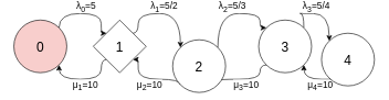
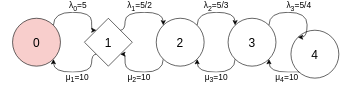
  <mxCell id="0" />
  <mxCell id="1" parent="0" />
  <mxCell id="2" value="λ&lt;sub&gt;0&lt;/sub&gt;=5" style="edgeStyle=orthogonalEdgeStyle;rounded=0;orthogonalLoop=1;jettySize=auto;html=1;exitX=1;exitY=0;exitDx=0;exitDy=0;entryX=0;entryY=0;entryDx=0;entryDy=0;curved=1;fontSize=14;" parent="1" source="3" target="14" edge="1"><mxGeometry y="10" relative="1" as="geometry"><Array as="points"><mxPoint x="88" y="20" /><mxPoint x="152" y="20" /></Array><mxPoint as="offset" /></mxGeometry></mxCell>
  <mxCell id="3" value="&lt;font style=&quot;font-size: 20px&quot;&gt;0&lt;/font&gt;" style="ellipse;whiteSpace=wrap;html=1;aspect=fixed;fillColor=#f8cecc;" parent="1" vertex="1"><mxGeometry x="20" y="30" width="80" height="80" as="geometry" /></mxCell>
  <mxCell id="4" value="μ&lt;sub&gt;4&lt;/sub&gt;=10" style="edgeStyle=orthogonalEdgeStyle;rounded=0;orthogonalLoop=1;jettySize=auto;html=1;exitX=0;exitY=1;exitDx=0;exitDy=0;entryX=1;entryY=1;entryDx=0;entryDy=0;curved=1;fontSize=14;" parent="1" source="5" target="8" edge="1"><mxGeometry y="10" relative="1" as="geometry"><Array as="points"><mxPoint x="512" y="120" /><mxPoint x="448" y="120" /></Array><mxPoint as="offset" /></mxGeometry></mxCell>
  <mxCell id="5" value="&lt;font style=&quot;font-size: 20px&quot;&gt;4&lt;/font&gt;" style="ellipse;whiteSpace=wrap;html=1;aspect=fixed;" parent="1" vertex="1"><mxGeometry x="485" y="50" width="80" height="80" as="geometry" /></mxCell>
  <mxCell id="6" value="λ&lt;sub&gt;3&lt;/sub&gt;=5/4" style="edgeStyle=orthogonalEdgeStyle;rounded=0;orthogonalLoop=1;jettySize=auto;html=1;exitX=1;exitY=0;exitDx=0;exitDy=0;entryX=0;entryY=0;entryDx=0;entryDy=0;curved=1;fontSize=14;" parent="1" source="8" target="5" edge="1"><mxGeometry y="10" relative="1" as="geometry"><Array as="points"><mxPoint x="448" y="20" /><mxPoint x="512" y="20" /></Array><mxPoint as="offset" /></mxGeometry></mxCell>
  <mxCell id="7" value="μ&lt;sub&gt;3&lt;/sub&gt;=10" style="edgeStyle=orthogonalEdgeStyle;rounded=0;orthogonalLoop=1;jettySize=auto;html=1;exitX=0;exitY=1;exitDx=0;exitDy=0;entryX=1;entryY=1;entryDx=0;entryDy=0;curved=1;fontSize=14;" parent="1" source="8" target="11" edge="1"><mxGeometry y="10" relative="1" as="geometry"><Array as="points"><mxPoint x="392" y="120" /><mxPoint x="328" y="120" /></Array><mxPoint as="offset" /></mxGeometry></mxCell>
- <mxCell id="8" value="&lt;font style=&quot;font-size: 20px&quot;&gt;3&lt;/font&gt;" style="ellipse;whiteSpace=wrap;html=1;aspect=fixed;" parent="1" vertex="1"><mxGeometry x="390" y="30" width="80" height="80" as="geometry" /></mxCell>
+ <mxCell id="8" value="&lt;font style=&quot;font-size: 20px&quot;&gt;3&lt;/font&gt;" style="ellipse;whiteSpace=wrap;html=1;aspect=fixed;" parent="1" vertex="1"><mxGeometry x="380" y="30" width="80" height="80" as="geometry" /></mxCell>
  <mxCell id="9" value="λ&lt;sub&gt;2&lt;/sub&gt;=5/3" style="edgeStyle=orthogonalEdgeStyle;rounded=0;orthogonalLoop=1;jettySize=auto;html=1;exitX=1;exitY=0;exitDx=0;exitDy=0;entryX=0;entryY=0;entryDx=0;entryDy=0;curved=1;fontSize=14;" parent="1" source="11" target="8" edge="1"><mxGeometry y="10" relative="1" as="geometry"><Array as="points"><mxPoint x="328" y="20" /><mxPoint x="392" y="20" /></Array><mxPoint as="offset" /></mxGeometry></mxCell>
  <mxCell id="10" value="μ&lt;sub&gt;2&lt;/sub&gt;=10" style="edgeStyle=orthogonalEdgeStyle;rounded=0;orthogonalLoop=1;jettySize=auto;html=1;exitX=0;exitY=1;exitDx=0;exitDy=0;entryX=1;entryY=1;entryDx=0;entryDy=0;curved=1;fontSize=14;" parent="1" source="11" target="14" edge="1"><mxGeometry y="10" relative="1" as="geometry"><Array as="points"><mxPoint x="272" y="120" /><mxPoint x="208" y="120" /></Array><mxPoint as="offset" /></mxGeometry></mxCell>
- <mxCell id="11" value="&lt;font style=&quot;font-size: 20px&quot;&gt;2&lt;/font&gt;" style="ellipse;whiteSpace=wrap;html=1;aspect=fixed;" parent="1" vertex="1"><mxGeometry x="260" y="60" width="80" height="80" as="geometry" /></mxCell>
+ <mxCell id="11" value="&lt;font style=&quot;font-size: 20px&quot;&gt;2&lt;/font&gt;" style="ellipse;whiteSpace=wrap;html=1;aspect=fixed;" parent="1" vertex="1"><mxGeometry x="260" y="30" width="80" height="80" as="geometry" /></mxCell>
  <mxCell id="12" value="λ&lt;sub&gt;1&lt;/sub&gt;=5/2" style="edgeStyle=orthogonalEdgeStyle;rounded=0;orthogonalLoop=1;jettySize=auto;html=1;exitX=1;exitY=0;exitDx=0;exitDy=0;entryX=0;entryY=0;entryDx=0;entryDy=0;curved=1;fontSize=14;" parent="1" source="14" target="11" edge="1"><mxGeometry y="10" relative="1" as="geometry"><Array as="points"><mxPoint x="208" y="20" /><mxPoint x="272" y="20" /></Array><mxPoint as="offset" /></mxGeometry></mxCell>
  <mxCell id="13" value="μ&lt;sub&gt;1&lt;/sub&gt;=10" style="edgeStyle=orthogonalEdgeStyle;rounded=0;orthogonalLoop=1;jettySize=auto;html=1;exitX=0;exitY=1;exitDx=0;exitDy=0;entryX=1;entryY=1;entryDx=0;entryDy=0;curved=1;fontSize=14;" parent="1" source="14" target="3" edge="1"><mxGeometry y="10" relative="1" as="geometry"><Array as="points"><mxPoint x="152" y="120" /><mxPoint x="88" y="120" /></Array><mxPoint as="offset" /></mxGeometry></mxCell>
  <mxCell id="14" value="&lt;font style=&quot;font-size: 20px&quot;&gt;1&lt;/font&gt;" style="rhombus;whiteSpace=wrap;html=1;aspect=fixed;" parent="1" vertex="1"><mxGeometry x="140" y="30" width="80" height="80" as="geometry" /></mxCell>
